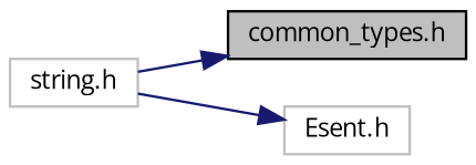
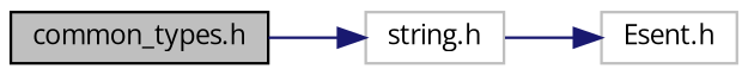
  digraph {
    fontname="Open Sans"
    rankdir=LR
    node [color=grey75 fillcolor=white fontname="Open Sans" fontsize=10 shape=record style=filled]
    edge [color=midnightblue fontname="Open Sans" fontsize=10 labelfontname=Helvetica labelfontsize=10 style=solid]
    n1 [color=black fillcolor=grey75 fontcolor=black height=0.2 label="common_types.h" width=0.4]
    n2 [height=0.2 label="string.h" width=0.4]
    n3 [height=0.2 label="Esent.h" width=0.4]
-   n2 -> n1
+   n1 -> n2
    n2 -> n3
  }
